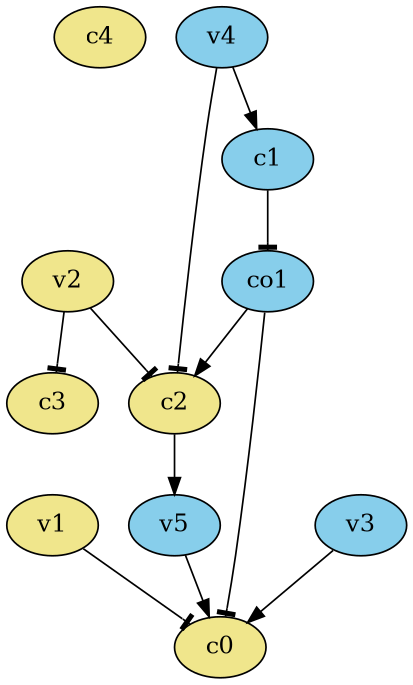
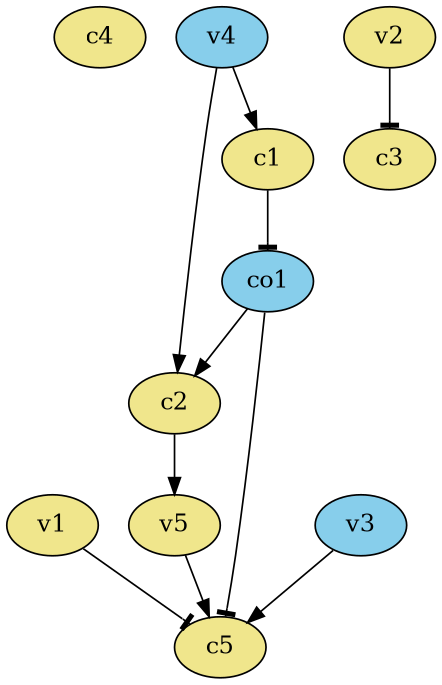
  strict digraph {
    node [fillcolor=khaki style=filled]
    edge [arrowhead=tee weight=1]
    c4
    v1
-   c5 [label=c0]
+   c5
    v2
    c2
    c3
-   v5 [fillcolor=skyblue]
+   v5
    v3 [fillcolor=skyblue]
    v4 [fillcolor=skyblue]
-   c1 [fillcolor=skyblue]
+   c1
    co1 [fillcolor=skyblue]
    v1 -> c5
-   v2 -> c2
    v2 -> c3
    c2 -> v5 [arrowhead=normal]
    v5 -> c5 [arrowhead=normal]
    v3 -> c5 [arrowhead=normal]
-   v4 -> c2
+   v4 -> c2 [arrowhead=normal]
    v4 -> c1 [arrowhead=normal]
    c1 -> co1
    co1 -> c5
    co1 -> c2 [arrowhead=normal]
  }
